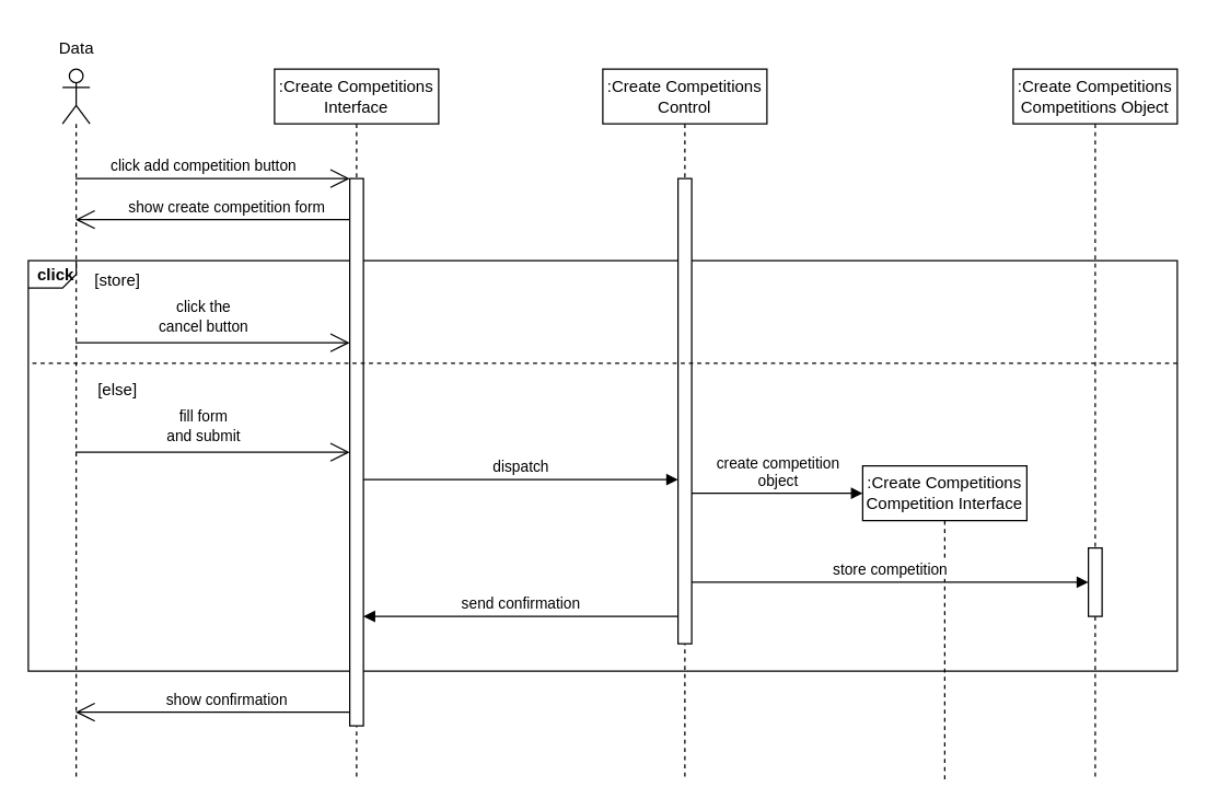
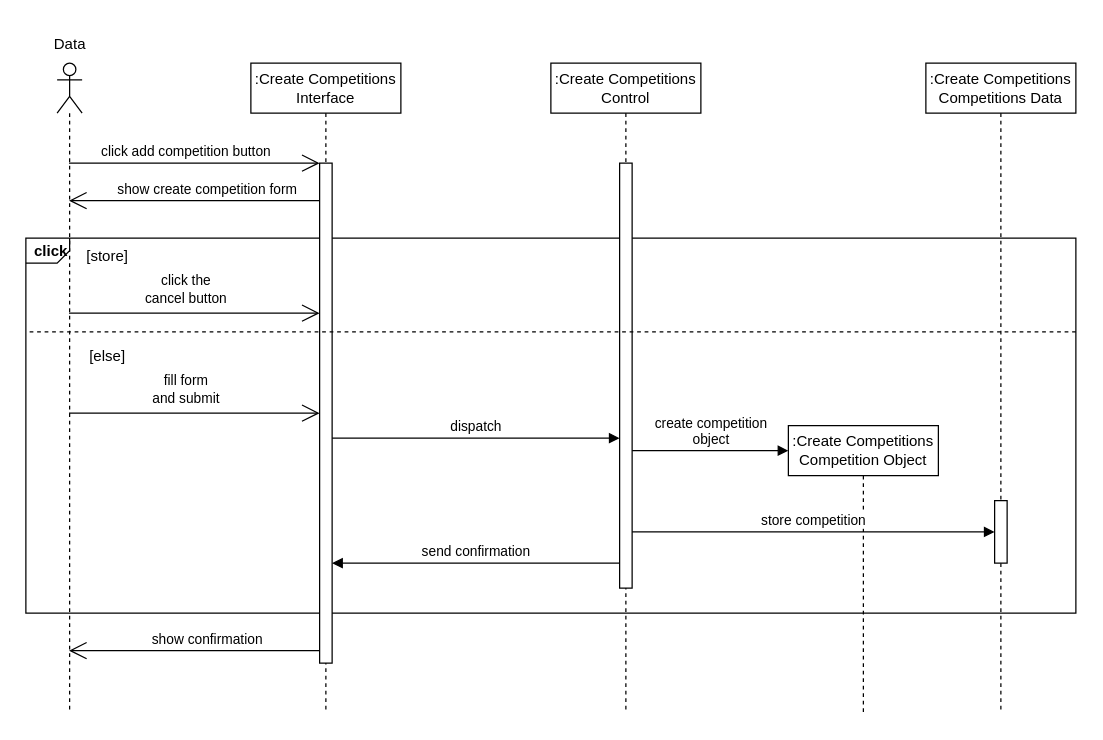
  <mxCell id="0" />
  <mxCell id="1" parent="0" />
  <mxCell id="2" value="click" style="strokeColor=inherit;fillColor=inherit;gradientColor=inherit;html=1;shape=mxgraph.sysml.package;labelX=35;fontStyle=1;align=left;verticalAlign=top;spacingLeft=5;spacingTop=-3;" parent="1" vertex="1"><mxGeometry y="190" width="840" height="300" as="geometry" x="20" /></mxCell>
  <mxCell id="3" value="&lt;div&gt;:Create Competitions&lt;/div&gt;&lt;div&gt;Control&lt;br&gt;&lt;/div&gt;" style="shape=umlLifeline;perimeter=lifelinePerimeter;whiteSpace=wrap;html=1;container=0;dropTarget=0;collapsible=0;recursiveResize=0;outlineConnect=0;portConstraint=eastwest;newEdgeStyle={&quot;edgeStyle&quot;:&quot;elbowEdgeStyle&quot;,&quot;elbow&quot;:&quot;vertical&quot;,&quot;curved&quot;:0,&quot;rounded&quot;:0};" parent="1" vertex="1"><mxGeometry x="440" y="50" width="120" height="520" as="geometry" /></mxCell>
  <mxCell id="4" value="" style="html=1;points=[];perimeter=orthogonalPerimeter;outlineConnect=0;targetShapes=umlLifeline;portConstraint=eastwest;newEdgeStyle={&quot;edgeStyle&quot;:&quot;elbowEdgeStyle&quot;,&quot;elbow&quot;:&quot;vertical&quot;,&quot;curved&quot;:0,&quot;rounded&quot;:0};" parent="3" vertex="1"><mxGeometry x="55" y="80" width="10" height="340" as="geometry" /></mxCell>
- <mxCell id="5" value="&lt;div&gt;:Create Competitions&lt;/div&gt;&lt;div&gt;Competitions Object&lt;br&gt;&lt;/div&gt;" style="shape=umlLifeline;perimeter=lifelinePerimeter;whiteSpace=wrap;html=1;container=0;dropTarget=0;collapsible=0;recursiveResize=0;outlineConnect=0;portConstraint=eastwest;newEdgeStyle={&quot;edgeStyle&quot;:&quot;elbowEdgeStyle&quot;,&quot;elbow&quot;:&quot;vertical&quot;,&quot;curved&quot;:0,&quot;rounded&quot;:0};" parent="1" vertex="1"><mxGeometry x="740" y="50" width="120" height="520" as="geometry" /></mxCell>
+ <mxCell id="5" value="&lt;div&gt;:Create Competitions&lt;/div&gt;&lt;div&gt;Competitions Data&lt;br&gt;&lt;/div&gt;" style="shape=umlLifeline;perimeter=lifelinePerimeter;whiteSpace=wrap;html=1;container=0;dropTarget=0;collapsible=0;recursiveResize=0;outlineConnect=0;portConstraint=eastwest;newEdgeStyle={&quot;edgeStyle&quot;:&quot;elbowEdgeStyle&quot;,&quot;elbow&quot;:&quot;vertical&quot;,&quot;curved&quot;:0,&quot;rounded&quot;:0};" parent="1" vertex="1"><mxGeometry x="740" y="50" width="120" height="520" as="geometry" /></mxCell>
  <mxCell id="6" value="" style="html=1;points=[];perimeter=orthogonalPerimeter;outlineConnect=0;targetShapes=umlLifeline;portConstraint=eastwest;newEdgeStyle={&quot;edgeStyle&quot;:&quot;elbowEdgeStyle&quot;,&quot;elbow&quot;:&quot;vertical&quot;,&quot;curved&quot;:0,&quot;rounded&quot;:0};" parent="5" vertex="1"><mxGeometry x="55" y="350" width="10" height="50" as="geometry" /></mxCell>
  <mxCell id="7" value="" style="shape=umlLifeline;perimeter=lifelinePerimeter;whiteSpace=wrap;html=1;container=1;dropTarget=0;collapsible=0;recursiveResize=0;outlineConnect=0;portConstraint=eastwest;newEdgeStyle={&quot;edgeStyle&quot;:&quot;elbowEdgeStyle&quot;,&quot;elbow&quot;:&quot;vertical&quot;,&quot;curved&quot;:0,&quot;rounded&quot;:0};participant=umlActor;" parent="1" vertex="1"><mxGeometry x="45" y="50" width="20" height="520" as="geometry" /></mxCell>
  <mxCell id="8" value="&lt;div&gt;:Create Competitions&lt;/div&gt;&lt;div&gt;Interface&lt;br&gt;&lt;/div&gt;" style="shape=umlLifeline;perimeter=lifelinePerimeter;whiteSpace=wrap;html=1;container=1;dropTarget=0;collapsible=0;recursiveResize=0;outlineConnect=0;portConstraint=eastwest;newEdgeStyle={&quot;edgeStyle&quot;:&quot;elbowEdgeStyle&quot;,&quot;elbow&quot;:&quot;vertical&quot;,&quot;curved&quot;:0,&quot;rounded&quot;:0};" parent="1" vertex="1"><mxGeometry x="200" y="50" width="120" height="520" as="geometry" /></mxCell>
  <mxCell id="9" value="" style="html=1;points=[];perimeter=orthogonalPerimeter;outlineConnect=0;targetShapes=umlLifeline;portConstraint=eastwest;newEdgeStyle={&quot;edgeStyle&quot;:&quot;elbowEdgeStyle&quot;,&quot;elbow&quot;:&quot;vertical&quot;,&quot;curved&quot;:0,&quot;rounded&quot;:0};" parent="8" vertex="1"><mxGeometry x="55" y="80" width="10" height="400" as="geometry" /></mxCell>
  <mxCell id="10" value="&lt;div&gt;Data&lt;/div&gt;" style="text;html=1;align=center;verticalAlign=middle;resizable=0;points=[];autosize=1;strokeColor=none;fillColor=none;" parent="1" vertex="1"><mxGeometry y="20" width="70" height="30" as="geometry" x="20" /></mxCell>
  <mxCell id="11" value="" style="endArrow=open;endFill=1;endSize=12;html=1;elbow=vertical;edgeStyle=elbowEdgeStyle;curved=0;rounded=0;" parent="1" source="7" target="9" edge="1"><mxGeometry width="160" relative="1" as="geometry"><mxPoint x="70" y="130" as="sourcePoint" /><mxPoint x="230" y="130" as="targetPoint" /><Array as="points"><mxPoint x="160" y="130" /></Array></mxGeometry></mxCell>
  <mxCell id="12" value="click add competition button" style="edgeLabel;html=1;align=center;verticalAlign=middle;resizable=0;points=[];" parent="11" vertex="1" connectable="0"><mxGeometry x="-0.087" relative="1" as="geometry"><mxPoint x="1" y="-10" as="offset" /></mxGeometry></mxCell>
  <mxCell id="13" value="" style="endArrow=open;endFill=1;endSize=12;html=1;elbow=vertical;edgeStyle=elbowEdgeStyle;curved=0;rounded=0;" parent="1" source="9" target="7" edge="1"><mxGeometry width="160" relative="1" as="geometry"><mxPoint x="260" y="160" as="sourcePoint" /><mxPoint x="60" y="160" as="targetPoint" /><Array as="points"><mxPoint x="165" y="160" /></Array></mxGeometry></mxCell>
  <mxCell id="14" value="show create competition form" style="edgeLabel;html=1;align=center;verticalAlign=middle;resizable=0;points=[];" parent="13" vertex="1" connectable="0"><mxGeometry x="-0.087" relative="1" as="geometry"><mxPoint x="1" y="-10" as="offset" /></mxGeometry></mxCell>
  <mxCell id="15" value="" style="strokeColor=inherit;fillColor=inherit;gradientColor=inherit;endArrow=none;html=1;edgeStyle=none;dashed=1;rounded=0;entryX=0;entryY=0.25;entryDx=0;entryDy=0;entryPerimeter=0;exitX=1;exitY=0.25;exitDx=0;exitDy=0;exitPerimeter=0;" parent="1" source="2" target="2" edge="1"><mxGeometry relative="1" as="geometry"><mxPoint x="170" y="609.5" as="targetPoint" /><mxPoint x="370" y="609.5" as="sourcePoint" /></mxGeometry></mxCell>
  <mxCell id="16" value="" style="endArrow=open;endFill=1;endSize=12;html=1;elbow=vertical;edgeStyle=elbowEdgeStyle;curved=0;rounded=0;" parent="1" source="7" target="9" edge="1"><mxGeometry width="160" relative="1" as="geometry"><mxPoint x="60" y="230" as="sourcePoint" /><mxPoint x="260" y="230" as="targetPoint" /><Array as="points"><mxPoint x="160" y="330" /></Array></mxGeometry></mxCell>
  <mxCell id="17" value="&lt;div&gt;fill form&lt;/div&gt;&lt;div&gt;and submit&lt;/div&gt;" style="edgeLabel;html=1;align=center;verticalAlign=middle;resizable=0;points=[];" parent="16" vertex="1" connectable="0"><mxGeometry x="-0.087" relative="1" as="geometry"><mxPoint x="1" y="-20" as="offset" /></mxGeometry></mxCell>
  <mxCell id="18" value="" style="endArrow=open;endFill=1;endSize=12;html=1;elbow=vertical;edgeStyle=elbowEdgeStyle;curved=0;rounded=0;" parent="1" source="7" target="9" edge="1"><mxGeometry width="160" relative="1" as="geometry"><mxPoint x="65" y="250" as="sourcePoint" /><mxPoint x="265" y="250" as="targetPoint" /><Array as="points"><mxPoint x="170" y="250" /></Array></mxGeometry></mxCell>
  <mxCell id="19" value="&lt;div&gt;click the&lt;/div&gt;&lt;div&gt;cancel button&lt;/div&gt;" style="edgeLabel;html=1;align=center;verticalAlign=middle;resizable=0;points=[];" parent="18" vertex="1" connectable="0"><mxGeometry x="-0.087" relative="1" as="geometry"><mxPoint x="1" y="-20" as="offset" /></mxGeometry></mxCell>
  <mxCell id="20" value="" style="endArrow=open;endFill=1;endSize=12;html=1;elbow=vertical;edgeStyle=elbowEdgeStyle;curved=0;rounded=0;" parent="1" source="9" target="7" edge="1"><mxGeometry width="160" relative="1" as="geometry"><mxPoint x="265" y="520" as="sourcePoint" /><mxPoint x="65" y="520" as="targetPoint" /><Array as="points"><mxPoint x="175" y="520" /></Array></mxGeometry></mxCell>
  <mxCell id="21" value="show confirmation" style="edgeLabel;html=1;align=center;verticalAlign=middle;resizable=0;points=[];" parent="20" vertex="1" connectable="0"><mxGeometry x="-0.087" relative="1" as="geometry"><mxPoint x="1" y="-10" as="offset" /></mxGeometry></mxCell>
  <mxCell id="22" value="dispatch" style="html=1;verticalAlign=bottom;endArrow=block;edgeStyle=elbowEdgeStyle;elbow=vertical;curved=0;rounded=0;" parent="1" source="9" target="4" edge="1"><mxGeometry width="80" relative="1" as="geometry"><mxPoint x="310" y="340" as="sourcePoint" /><mxPoint x="390" y="340" as="targetPoint" /><Array as="points"><mxPoint x="390" y="350" /></Array></mxGeometry></mxCell>
- <mxCell id="23" value="&lt;div&gt;:Create Competitions&lt;/div&gt;&lt;div&gt;Competition Interface&lt;br&gt;&lt;/div&gt;" style="shape=umlLifeline;perimeter=lifelinePerimeter;whiteSpace=wrap;html=1;container=1;dropTarget=0;collapsible=0;recursiveResize=0;outlineConnect=0;portConstraint=eastwest;newEdgeStyle={&quot;edgeStyle&quot;:&quot;elbowEdgeStyle&quot;,&quot;elbow&quot;:&quot;vertical&quot;,&quot;curved&quot;:0,&quot;rounded&quot;:0};" parent="1" vertex="1"><mxGeometry x="630" y="340" width="120" height="230" as="geometry" /></mxCell>
+ <mxCell id="23" value="&lt;div&gt;:Create Competitions&lt;/div&gt;&lt;div&gt;Competition Object&lt;br&gt;&lt;/div&gt;" style="shape=umlLifeline;perimeter=lifelinePerimeter;whiteSpace=wrap;html=1;container=1;dropTarget=0;collapsible=0;recursiveResize=0;outlineConnect=0;portConstraint=eastwest;newEdgeStyle={&quot;edgeStyle&quot;:&quot;elbowEdgeStyle&quot;,&quot;elbow&quot;:&quot;vertical&quot;,&quot;curved&quot;:0,&quot;rounded&quot;:0};" parent="1" vertex="1"><mxGeometry x="630" y="340" width="120" height="230" as="geometry" /></mxCell>
  <mxCell id="24" value="&lt;div&gt;create competition&lt;/div&gt;&lt;div&gt;object&lt;/div&gt;" style="html=1;verticalAlign=bottom;endArrow=block;edgeStyle=elbowEdgeStyle;elbow=vertical;curved=0;rounded=0;" parent="1" source="4" edge="1"><mxGeometry width="80" relative="1" as="geometry"><mxPoint x="510" y="360" as="sourcePoint" /><mxPoint x="630" y="360" as="targetPoint" /></mxGeometry></mxCell>
  <mxCell id="25" value="store competition" style="html=1;verticalAlign=bottom;endArrow=block;edgeStyle=elbowEdgeStyle;elbow=vertical;curved=0;rounded=0;" parent="1" source="4" target="6" edge="1"><mxGeometry width="80" relative="1" as="geometry"><mxPoint x="590" y="430" as="sourcePoint" /><mxPoint x="670" y="430" as="targetPoint" /></mxGeometry></mxCell>
  <mxCell id="26" value="send confirmation" style="html=1;verticalAlign=bottom;endArrow=block;edgeStyle=elbowEdgeStyle;elbow=vertical;curved=0;rounded=0;" parent="1" source="4" target="9" edge="1"><mxGeometry width="80" relative="1" as="geometry"><mxPoint x="420" y="410" as="sourcePoint" /><mxPoint x="340" y="410" as="targetPoint" /><Array as="points"><mxPoint x="390" y="450" /></Array></mxGeometry></mxCell>
  <mxCell id="27" value="[store]" style="text;html=1;align=center;verticalAlign=middle;resizable=0;points=[];autosize=1;strokeColor=none;fillColor=none;" vertex="1" parent="1"><mxGeometry x="55" y="190" width="60" height="30" as="geometry" /></mxCell>
  <mxCell id="28" value="[else]" style="text;html=1;align=center;verticalAlign=middle;resizable=0;points=[];autosize=1;strokeColor=none;fillColor=none;" vertex="1" parent="1"><mxGeometry x="60" y="270" width="50" height="30" as="geometry" /></mxCell>
